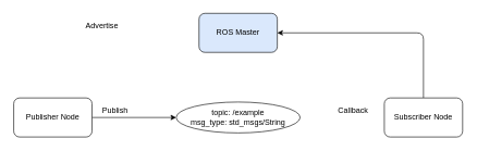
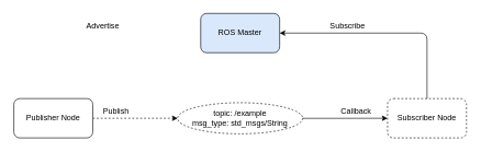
  <mxCell id="0" />
  <mxCell id="1" parent="0" />
- <mxCell id="2" style="edgeStyle=orthogonalEdgeStyle;rounded=0;orthogonalLoop=1;jettySize=auto;html=1;entryX=0;entryY=0.5;entryDx=0;entryDy=0;" edge="1" parent="1" source="3" target="8"><mxGeometry relative="1" as="geometry" /></mxCell>
+ <mxCell id="2" style="edgeStyle=orthogonalEdgeStyle;rounded=0;orthogonalLoop=1;jettySize=auto;html=1;entryX=0;entryY=0.5;entryDx=0;entryDy=0;dashed=1;" edge="1" parent="1" source="3" target="8"><mxGeometry relative="1" as="geometry" /></mxCell>
  <mxCell id="3" value="Publisher Node" style="rounded=1;whiteSpace=wrap;html=1;" vertex="1" parent="1"><mxGeometry x="20" y="150" width="120" height="60" as="geometry" /></mxCell>
  <mxCell id="4" style="edgeStyle=orthogonalEdgeStyle;rounded=1;orthogonalLoop=1;jettySize=auto;html=1;entryX=1;entryY=0.5;entryDx=0;entryDy=0;" edge="1" parent="1" source="5" target="6"><mxGeometry relative="1" as="geometry"><mxPoint x="640" y="50" as="targetPoint" /><Array as="points"><mxPoint x="648" y="50" /></Array></mxGeometry></mxCell>
- <mxCell id="5" value="Subscriber Node" style="rounded=1;whiteSpace=wrap;html=1;" vertex="1" parent="1"><mxGeometry x="588" y="150" width="120" height="60" as="geometry" /></mxCell>
+ <mxCell id="5" value="Subscriber Node" style="rounded=1;whiteSpace=wrap;html=1;dashed=1;" vertex="1" parent="1"><mxGeometry x="588" y="150" width="120" height="60" as="geometry" /></mxCell>
  <mxCell id="6" value="ROS Master" style="rounded=1;whiteSpace=wrap;html=1;fillColor=#dae8fc;" vertex="1" parent="1"><mxGeometry x="304" y="20" width="120" height="60" as="geometry" /></mxCell>
- <mxCell id="8" value="topic: /example&lt;br&gt;msg_type: std_msgs/String" style="ellipse;whiteSpace=wrap;html=1;" vertex="1" parent="1"><mxGeometry x="269" y="156.25" width="190" height="47.5" as="geometry" /></mxCell>
+ <mxCell id="7" style="edgeStyle=orthogonalEdgeStyle;rounded=0;orthogonalLoop=1;jettySize=auto;html=1;" edge="1" parent="1" source="8" target="5"><mxGeometry relative="1" as="geometry" /></mxCell>
+ <mxCell id="8" value="topic: /example&lt;br&gt;msg_type: std_msgs/String" style="ellipse;whiteSpace=wrap;html=1;dashed=1;" vertex="1" parent="1"><mxGeometry x="269" y="156.25" width="190" height="47.5" as="geometry" /></mxCell>
  <mxCell id="9" value="Callback" style="text;html=1;align=center;verticalAlign=middle;resizable=0;points=[];autosize=1;" vertex="1" parent="1"><mxGeometry x="510" y="160" width="60" height="20" as="geometry" /></mxCell>
  <mxCell id="10" value="Publish" style="text;html=1;align=center;verticalAlign=middle;resizable=0;points=[];autosize=1;" vertex="1" parent="1"><mxGeometry x="150" y="160" width="50" height="20" as="geometry" /></mxCell>
  <mxCell id="11" value="Advertise" style="text;html=1;align=center;verticalAlign=middle;resizable=0;points=[];autosize=1;" vertex="1" parent="1"><mxGeometry x="120" y="30" width="70" height="20" as="geometry" /></mxCell>
+ <mxCell id="12" value="Subscribe" style="text;html=1;align=center;verticalAlign=middle;resizable=0;points=[];autosize=1;" vertex="1" parent="1"><mxGeometry x="492" y="30" width="70" height="20" as="geometry" /></mxCell>
